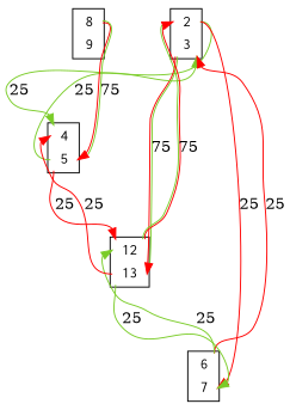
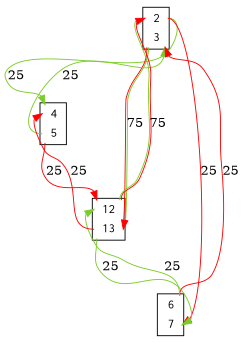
  digraph {
    node [color=black fillcolor=white fontname=Courier shape=plaintext style=filled]
    edge [color="0.250 0.800 0.800" headport=port_0x7f276c315fd0_in tailport=port_0x7f276c315f10_out]
    n1 [label=<<TABLE bgcolor = "white"> <TR><TD BORDER = "0" PORT = "port_0x7f276c315f10_in"></TD><TD BORDER = "0" PORT = "port_">2</TD><TD BORDER = "0" PORT = "port_0x7f276c315f10_out"></TD></TR> <TR><TD BORDER = "0" PORT = "port_0x7f276c315f40_out"></TD><TD BORDER = "0" PORT = "port_">3</TD><TD BORDER = "0" PORT = "port_0x7f276c315f40_in"></TD></TR> </TABLE>>]
    n2 [label=<<TABLE bgcolor = "white"> <TR><TD BORDER = "0" PORT = "port_0x7f276c315fd0_in"></TD><TD BORDER = "0" PORT = "port_">4</TD><TD BORDER = "0" PORT = "port_0x7f276c315fd0_out"></TD></TR> <TR><TD BORDER = "0" PORT = "port_0x7f273b406040_out"></TD><TD BORDER = "0" PORT = "port_">5</TD><TD BORDER = "0" PORT = "port_0x7f273b406040_in"></TD></TR> </TABLE>>]
    n3 [label=<<TABLE bgcolor = "white"> <TR><TD BORDER = "0" PORT = "port_0x7f273b4060d0_in"></TD><TD BORDER = "0" PORT = "port_">6</TD><TD BORDER = "0" PORT = "port_0x7f273b4060d0_out"></TD></TR> <TR><TD BORDER = "0" PORT = "port_0x7f273b406100_out"></TD><TD BORDER = "0" PORT = "port_">7</TD><TD BORDER = "0" PORT = "port_0x7f273b406100_in"></TD></TR> </TABLE>>]
    n4 [label=<<TABLE bgcolor = "white"> <TR><TD BORDER = "0" PORT = "port_0x7f273b406310_in"></TD><TD BORDER = "0" PORT = "port_">12</TD><TD BORDER = "0" PORT = "port_0x7f273b406310_out"></TD></TR> <TR><TD BORDER = "0" PORT = "port_0x7f273b406340_out"></TD><TD BORDER = "0" PORT = "port_">13</TD><TD BORDER = "0" PORT = "port_0x7f273b406340_in"></TD></TR> </TABLE>>]
-   n5 [label=<<TABLE bgcolor = "white"> <TR><TD BORDER = "0" PORT = "port_0x7f273b406190_in"></TD><TD BORDER = "0" PORT = "port_">8</TD><TD BORDER = "0" PORT = "port_0x7f273b406190_out"></TD></TR> <TR><TD BORDER = "0" PORT = "port_0x7f273b4061c0_out"></TD><TD BORDER = "0" PORT = "port_">9</TD><TD BORDER = "0" PORT = "port_0x7f273b4061c0_in"></TD></TR> </TABLE>>]
    n1 -> n2 [label=25]
    n1 -> n3 [color="0 1 1" headport=port_0x7f273b406100_in label=25]
    n1 -> n4 [color="0 1 1:0.250 0.800 0.800" headport=port_0x7f273b406340_in label=75 tailport=port_0x7f276c315f40_out]
    n2 -> n1 [headport=port_0x7f276c315f40_in label=25 tailport=port_0x7f273b406040_out]
    n2 -> n4 [color="0 1 1" headport=port_0x7f273b406310_in label=25 tailport=port_0x7f273b406040_out]
    n3 -> n1 [color="0 1 1" headport=port_0x7f276c315f40_in label=25 tailport=port_0x7f273b4060d0_out]
    n3 -> n4 [headport=port_0x7f273b406310_in label=25 tailport=port_0x7f273b4060d0_out]
    n4 -> n1 [color="0 1 1:0.250 0.800 0.800" headport=port_0x7f276c315f10_in label=75 tailport=port_0x7f273b406310_out]
    n4 -> n2 [color="0 1 1" label=25 tailport=port_0x7f273b406340_out]
    n4 -> n3 [headport=port_0x7f273b406100_in label=25 tailport=port_0x7f273b406340_out]
-   n5 -> n2 [color="0 1 1:0.250 0.800 0.800" headport=port_0x7f273b406040_in label=75 tailport=port_0x7f273b406190_out]
  }
